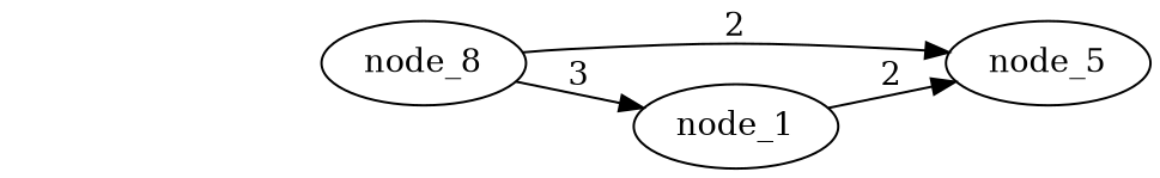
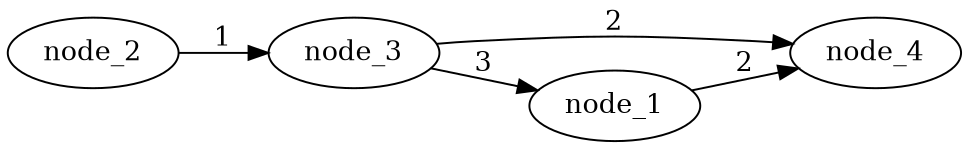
  digraph {
    rankdir=LR
-   node_3 [label=node_8]
-   node_4 [label=node_5]
+   node_2
+   node_3
+   node_4
    node_1
+   node_2 -> node_3 [label=1]
    node_3 -> node_4 [label=2]
    node_3 -> node_1 [label=3]
    node_1 -> node_4 [label=2]
  }
